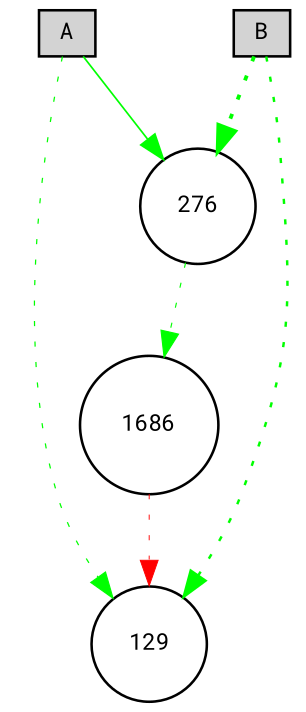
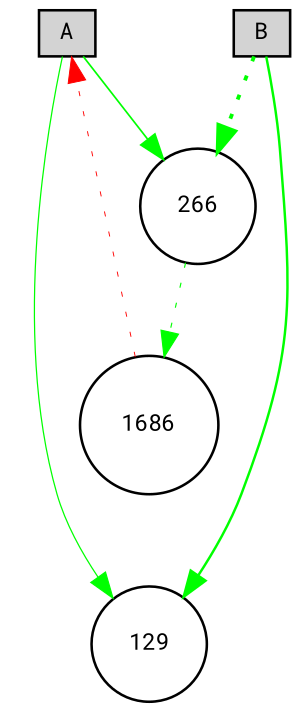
  digraph {
    fontname="Roboto Mono"
    node [fillcolor=white fontname="Roboto Mono" fontsize=9 shape=circle style=filled]
    edge [color=green fontname="Roboto Mono" style=dotted]
    A [fillcolor=lightgray height=0.2 shape=box width=0.2]
    n2 [height=0.2 label=129 width=0.2]
-   276 [height=0.2 width=0.2]
+   276 [height=0.2 width=0.2 label=266]
    n4 [height=0.2 label=1686 width=0.2]
    B [fillcolor=lightgray height=0.2 shape=box width=0.2]
-   A -> n2 [penwidth=0.4845764237956526]
+   A -> n2 [penwidth=0.4845764237956526 style=solid]
    A -> 276 [penwidth=0.6609872038878684 style=bold]
    276 -> n4 [penwidth=0.44807493183288827]
-   n4 -> n2 [color=red penwidth=0.3630768143713128]
-   B -> n2 [penwidth=0.9614383558812466]
+   n4 -> A [color=red penwidth=0.3630768143713128]
+   B -> n2 [penwidth=0.9614383558812466 style=solid]
    B -> 276 [penwidth=1.4910575263515127]
  }
